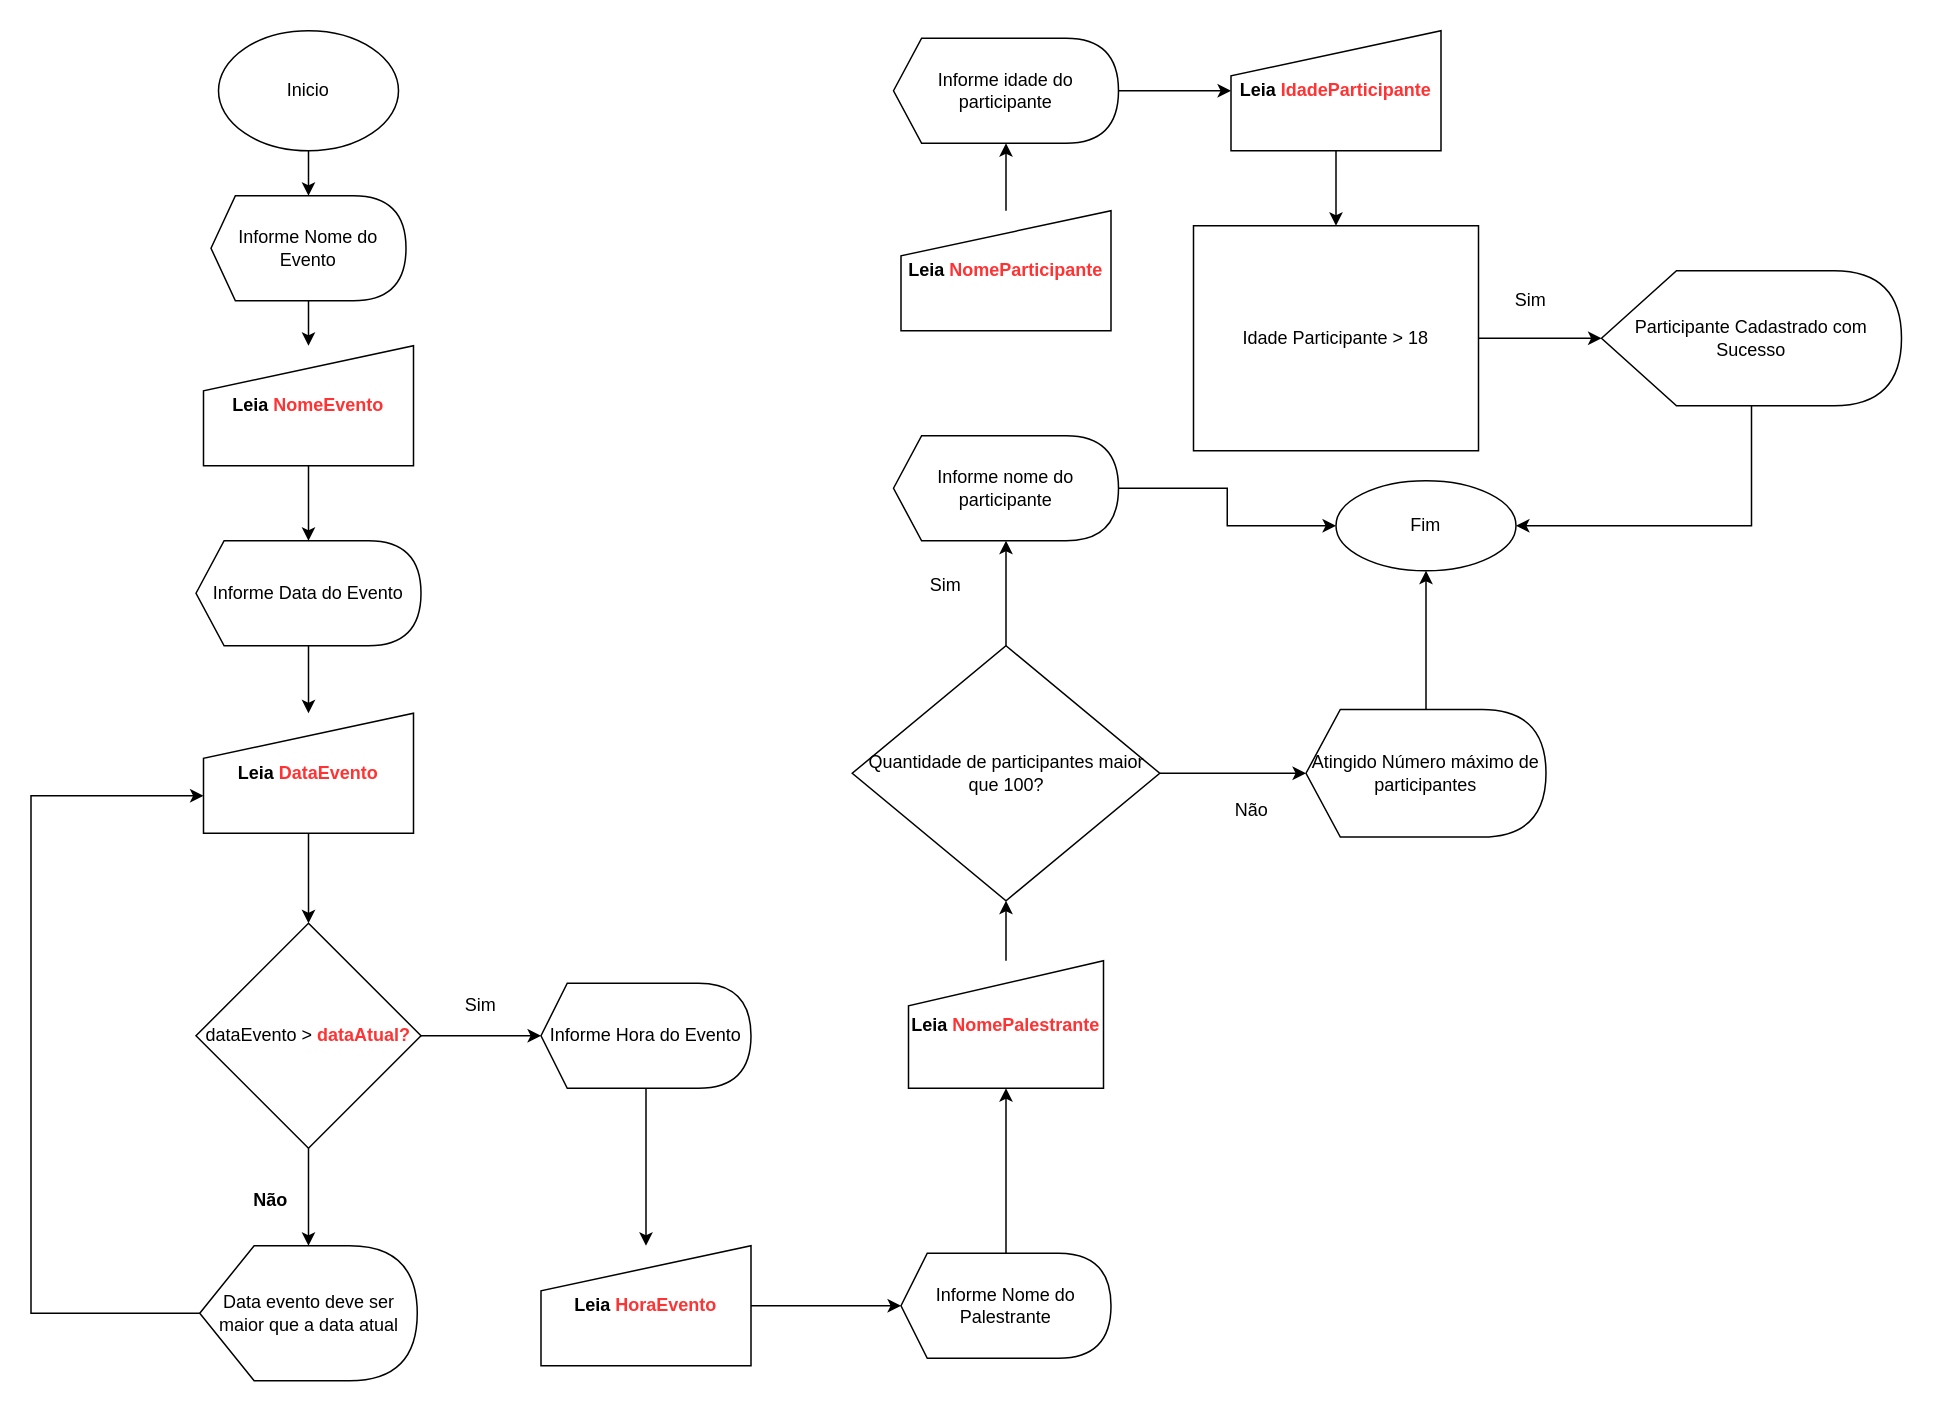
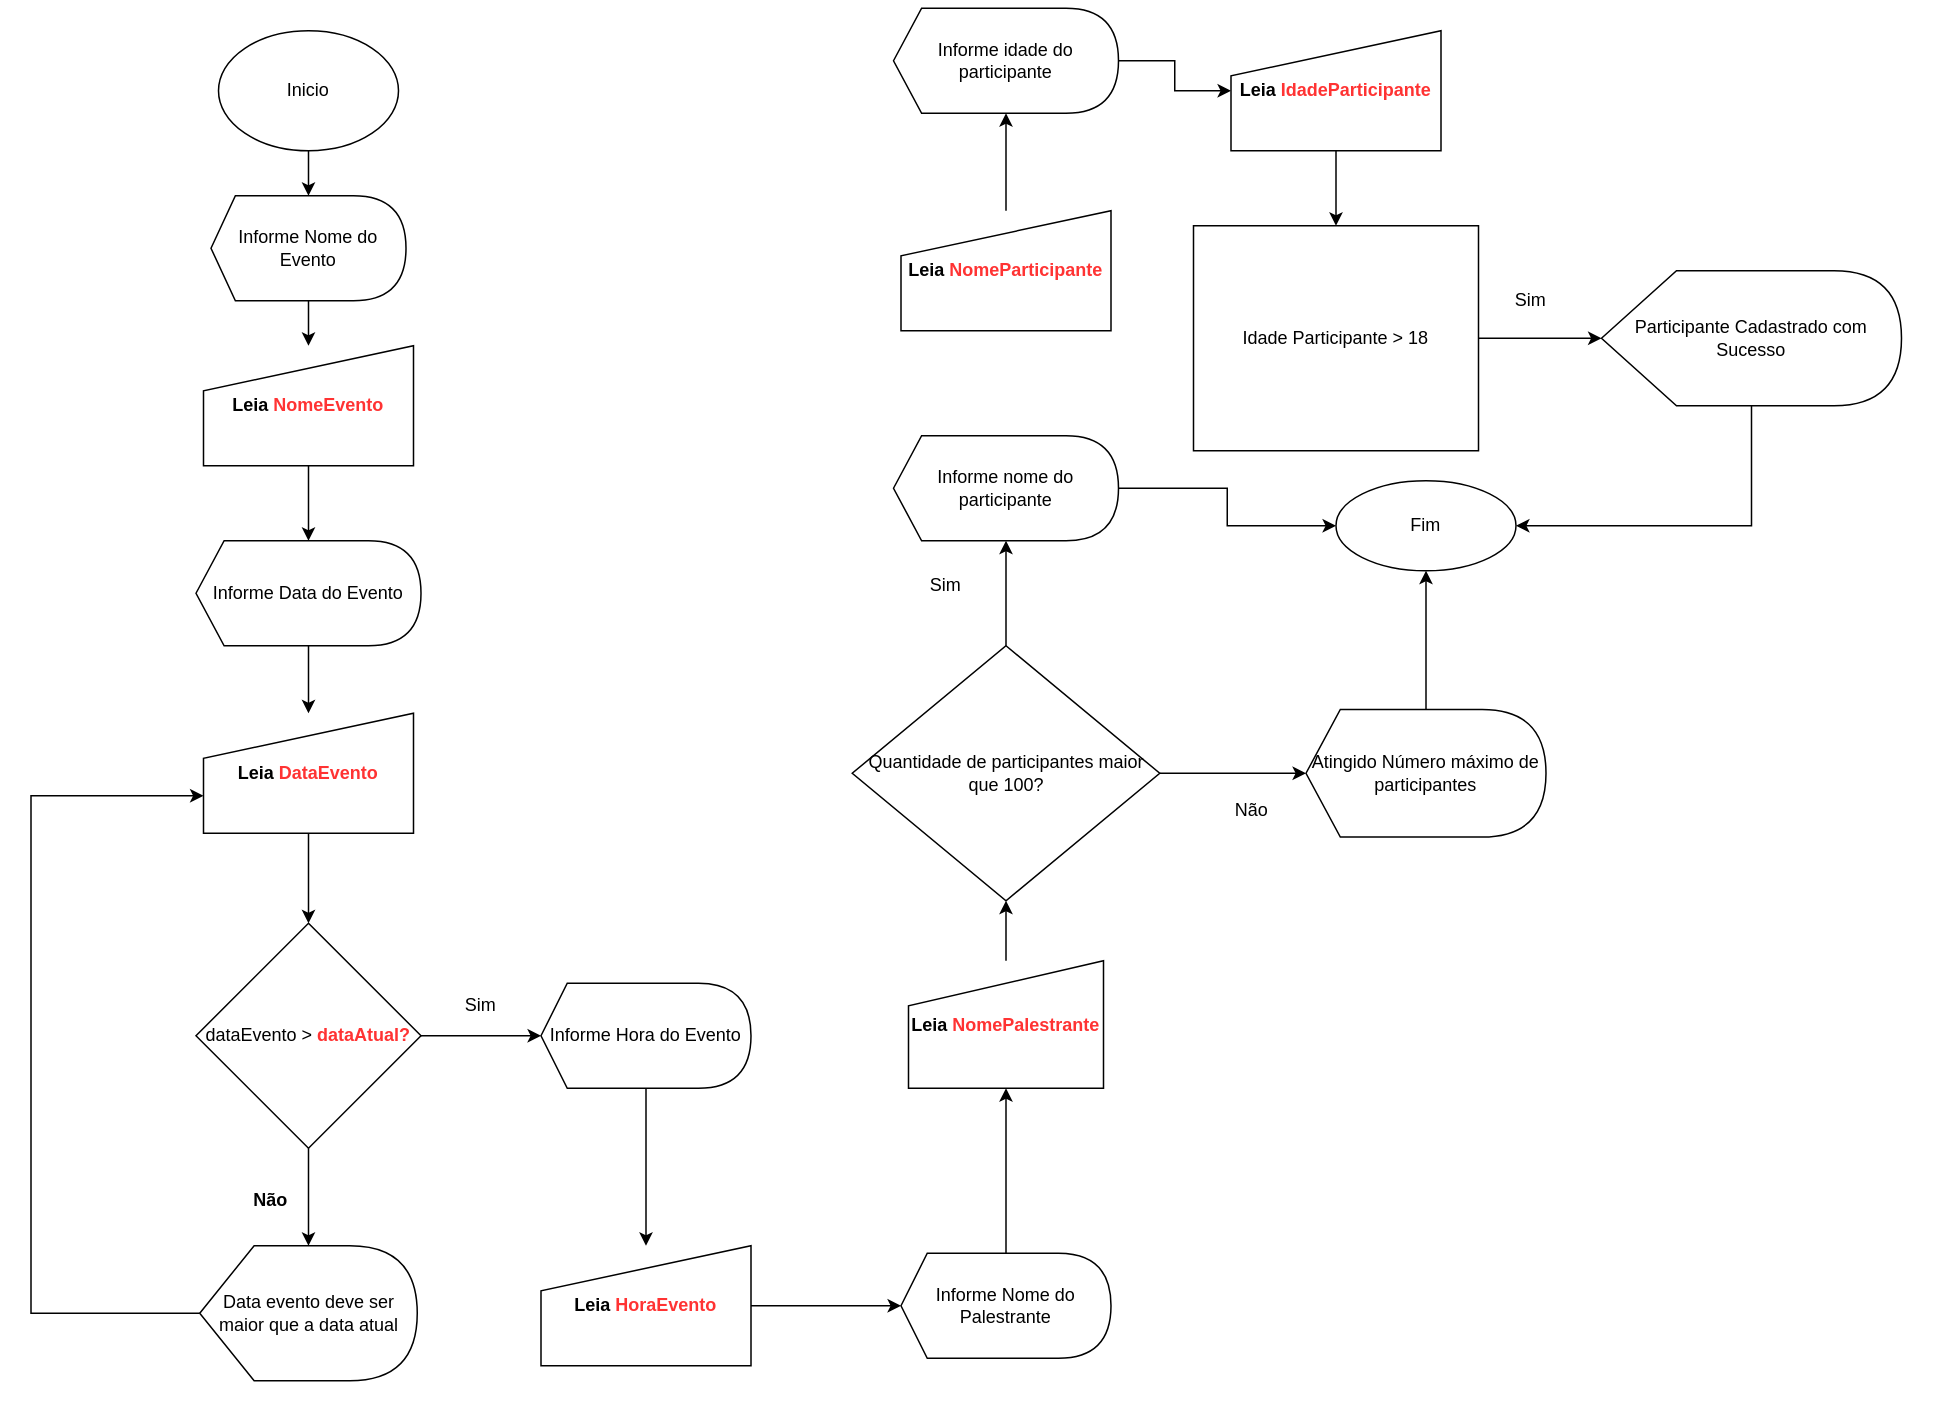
  <mxCell id="0" />
  <mxCell id="1" parent="0" />
  <mxCell id="2" value="" style="edgeStyle=orthogonalEdgeStyle;rounded=0;orthogonalLoop=1;jettySize=auto;html=1;" edge="1" parent="1" source="3" target="5"><mxGeometry relative="1" as="geometry" /></mxCell>
  <mxCell id="3" value="Inicio" style="ellipse;whiteSpace=wrap;html=1;" vertex="1" parent="1"><mxGeometry x="145" y="20" width="120" height="80" as="geometry" /></mxCell>
  <mxCell id="4" value="" style="edgeStyle=orthogonalEdgeStyle;rounded=0;orthogonalLoop=1;jettySize=auto;html=1;" edge="1" parent="1" source="5" target="7"><mxGeometry relative="1" as="geometry" /></mxCell>
  <mxCell id="5" value="Informe Nome do Evento" style="shape=display;whiteSpace=wrap;html=1;size=0.125;" vertex="1" parent="1"><mxGeometry x="140" y="130" width="130" height="70" as="geometry" /></mxCell>
  <mxCell id="6" value="" style="edgeStyle=orthogonalEdgeStyle;rounded=0;orthogonalLoop=1;jettySize=auto;html=1;" edge="1" parent="1" source="7" target="9"><mxGeometry relative="1" as="geometry" /></mxCell>
  <mxCell id="7" value="&lt;b&gt;Leia&amp;nbsp;&lt;font color=&quot;#ff3333&quot;&gt;NomeEvento&lt;/font&gt;&lt;/b&gt;" style="shape=manualInput;whiteSpace=wrap;html=1;" vertex="1" parent="1"><mxGeometry x="135" y="230" width="140" height="80" as="geometry" /></mxCell>
  <mxCell id="8" value="" style="edgeStyle=orthogonalEdgeStyle;rounded=0;orthogonalLoop=1;jettySize=auto;html=1;" edge="1" parent="1" source="9" target="11"><mxGeometry relative="1" as="geometry" /></mxCell>
  <mxCell id="9" value="Informe Data do Evento" style="shape=display;whiteSpace=wrap;html=1;size=0.125;" vertex="1" parent="1"><mxGeometry x="130" y="360" width="150" height="70" as="geometry" /></mxCell>
  <mxCell id="10" value="" style="edgeStyle=orthogonalEdgeStyle;rounded=0;orthogonalLoop=1;jettySize=auto;html=1;" edge="1" parent="1" source="11" target="14"><mxGeometry relative="1" as="geometry" /></mxCell>
  <mxCell id="11" value="&lt;b&gt;Leia &lt;font color=&quot;#ff3333&quot;&gt;DataEvento&lt;/font&gt;&lt;/b&gt;" style="shape=manualInput;whiteSpace=wrap;html=1;" vertex="1" parent="1"><mxGeometry x="135" y="475" width="140" height="80" as="geometry" /></mxCell>
  <mxCell id="12" value="" style="edgeStyle=orthogonalEdgeStyle;rounded=0;orthogonalLoop=1;jettySize=auto;html=1;" edge="1" parent="1" source="14" target="16"><mxGeometry relative="1" as="geometry" /></mxCell>
  <mxCell id="13" value="" style="edgeStyle=orthogonalEdgeStyle;rounded=0;orthogonalLoop=1;jettySize=auto;html=1;" edge="1" parent="1" source="14" target="20"><mxGeometry relative="1" as="geometry" /></mxCell>
  <mxCell id="14" value="dataEvento &amp;gt; &lt;font color=&quot;#ff3333&quot;&gt;&lt;b&gt;dataAtual?&lt;/b&gt;&lt;/font&gt;" style="rhombus;whiteSpace=wrap;html=1;" vertex="1" parent="1"><mxGeometry x="130" y="615" width="150" height="150" as="geometry" /></mxCell>
  <mxCell id="15" style="edgeStyle=orthogonalEdgeStyle;rounded=0;orthogonalLoop=1;jettySize=auto;html=1;" edge="1" parent="1" source="16" target="11"><mxGeometry relative="1" as="geometry"><mxPoint x="20" y="510" as="targetPoint" /><Array as="points"><mxPoint x="20" y="875" /><mxPoint x="20" y="530" /></Array></mxGeometry></mxCell>
  <mxCell id="16" value="Data evento deve ser maior que a data atual" style="shape=display;whiteSpace=wrap;html=1;" vertex="1" parent="1"><mxGeometry x="132.5" y="830" width="145" height="90" as="geometry" /></mxCell>
  <mxCell id="17" value="Não" style="text;html=1;strokeColor=none;fillColor=none;align=center;verticalAlign=middle;whiteSpace=wrap;rounded=0;fontStyle=1" vertex="1" parent="1"><mxGeometry x="160" y="790" width="40" height="20" as="geometry" /></mxCell>
  <mxCell id="18" value="Sim" style="text;html=1;strokeColor=none;fillColor=none;align=center;verticalAlign=middle;whiteSpace=wrap;rounded=0;" vertex="1" parent="1"><mxGeometry x="300" y="660" width="40" height="20" as="geometry" /></mxCell>
  <mxCell id="19" value="" style="edgeStyle=orthogonalEdgeStyle;rounded=0;orthogonalLoop=1;jettySize=auto;html=1;" edge="1" parent="1" source="20" target="22"><mxGeometry relative="1" as="geometry" /></mxCell>
  <mxCell id="20" value="Informe Hora do Evento" style="shape=display;whiteSpace=wrap;html=1;size=0.125;" vertex="1" parent="1"><mxGeometry x="360" y="655" width="140" height="70" as="geometry" /></mxCell>
  <mxCell id="21" value="" style="edgeStyle=orthogonalEdgeStyle;rounded=0;orthogonalLoop=1;jettySize=auto;html=1;" edge="1" parent="1" source="22" target="24"><mxGeometry relative="1" as="geometry" /></mxCell>
  <mxCell id="22" value="&lt;b&gt;Leia &lt;font color=&quot;#ff3333&quot;&gt;HoraEvento&lt;/font&gt;&lt;/b&gt;" style="shape=manualInput;whiteSpace=wrap;html=1;" vertex="1" parent="1"><mxGeometry x="360" y="830" width="140" height="80" as="geometry" /></mxCell>
  <mxCell id="23" value="" style="edgeStyle=orthogonalEdgeStyle;rounded=0;orthogonalLoop=1;jettySize=auto;html=1;" edge="1" parent="1" source="24" target="26"><mxGeometry relative="1" as="geometry" /></mxCell>
  <mxCell id="24" value="Informe Nome do Palestrante" style="shape=display;whiteSpace=wrap;html=1;size=0.125;" vertex="1" parent="1"><mxGeometry x="600" y="835" width="140" height="70" as="geometry" /></mxCell>
  <mxCell id="25" value="" style="edgeStyle=orthogonalEdgeStyle;rounded=0;orthogonalLoop=1;jettySize=auto;html=1;" edge="1" parent="1" source="26" target="29"><mxGeometry relative="1" as="geometry" /></mxCell>
  <mxCell id="26" value="&lt;b&gt;Leia &lt;font color=&quot;#ff3333&quot;&gt;NomePalestrante&lt;/font&gt;&lt;/b&gt;" style="shape=manualInput;whiteSpace=wrap;html=1;" vertex="1" parent="1"><mxGeometry x="605" y="640" width="130" height="85" as="geometry" /></mxCell>
  <mxCell id="27" value="" style="edgeStyle=orthogonalEdgeStyle;rounded=0;orthogonalLoop=1;jettySize=auto;html=1;" edge="1" parent="1" source="29" target="33"><mxGeometry relative="1" as="geometry" /></mxCell>
  <mxCell id="28" value="" style="edgeStyle=orthogonalEdgeStyle;rounded=0;orthogonalLoop=1;jettySize=auto;html=1;" edge="1" parent="1" source="29" target="46"><mxGeometry relative="1" as="geometry" /></mxCell>
  <mxCell id="29" value="Quantidade de participantes maior que 100?" style="rhombus;whiteSpace=wrap;html=1;" vertex="1" parent="1"><mxGeometry x="567.5" y="430" width="205" height="170" as="geometry" /></mxCell>
  <mxCell id="30" value="Sim" style="text;html=1;strokeColor=none;fillColor=none;align=center;verticalAlign=middle;whiteSpace=wrap;rounded=0;" vertex="1" parent="1"><mxGeometry x="610" y="380" width="40" height="20" as="geometry" /></mxCell>
  <mxCell id="31" value="Não" style="text;html=1;strokeColor=none;fillColor=none;align=center;verticalAlign=middle;whiteSpace=wrap;rounded=0;" vertex="1" parent="1"><mxGeometry x="814" y="530" width="40" height="20" as="geometry" /></mxCell>
  <mxCell id="32" value="" style="edgeStyle=orthogonalEdgeStyle;rounded=0;orthogonalLoop=1;jettySize=auto;html=1;" edge="1" parent="1" source="33" target="47"><mxGeometry relative="1" as="geometry" /></mxCell>
  <mxCell id="33" value="Informe nome do participante" style="shape=display;whiteSpace=wrap;html=1;size=0.125;" vertex="1" parent="1"><mxGeometry x="595" y="290" width="150" height="70" as="geometry" /></mxCell>
  <mxCell id="34" value="" style="edgeStyle=orthogonalEdgeStyle;rounded=0;orthogonalLoop=1;jettySize=auto;html=1;" edge="1" parent="1" source="35" target="37"><mxGeometry relative="1" as="geometry" /></mxCell>
  <mxCell id="35" value="&lt;b&gt;Leia&amp;nbsp;&lt;font color=&quot;#ff3333&quot;&gt;NomeParticipante&lt;/font&gt;&lt;/b&gt;" style="shape=manualInput;whiteSpace=wrap;html=1;" vertex="1" parent="1"><mxGeometry x="600" y="140" width="140" height="80" as="geometry" /></mxCell>
  <mxCell id="36" value="" style="edgeStyle=orthogonalEdgeStyle;rounded=0;orthogonalLoop=1;jettySize=auto;html=1;" edge="1" parent="1" source="37" target="39"><mxGeometry relative="1" as="geometry" /></mxCell>
- <mxCell id="37" value="Informe idade do participante" style="shape=display;whiteSpace=wrap;html=1;size=0.125;" vertex="1" parent="1"><mxGeometry x="595" y="25" width="150" height="70" as="geometry" /></mxCell>
+ <mxCell id="37" value="Informe idade do participante" style="shape=display;whiteSpace=wrap;html=1;size=0.125;" vertex="1" parent="1"><mxGeometry x="595" y="5" width="150" height="70" as="geometry" /></mxCell>
  <mxCell id="38" value="" style="edgeStyle=orthogonalEdgeStyle;rounded=0;orthogonalLoop=1;jettySize=auto;html=1;" edge="1" parent="1" source="39" target="41"><mxGeometry relative="1" as="geometry" /></mxCell>
  <mxCell id="39" value="&lt;b&gt;Leia &lt;font color=&quot;#ff3333&quot;&gt;IdadeParticipante&lt;/font&gt;&lt;/b&gt;" style="shape=manualInput;whiteSpace=wrap;html=1;" vertex="1" parent="1"><mxGeometry x="820" y="20" width="140" height="80" as="geometry" /></mxCell>
  <mxCell id="40" value="" style="edgeStyle=orthogonalEdgeStyle;rounded=0;orthogonalLoop=1;jettySize=auto;html=1;" edge="1" parent="1" source="41" target="44"><mxGeometry relative="1" as="geometry" /></mxCell>
  <mxCell id="41" value="Idade Participante &amp;gt; 18" style="whiteSpace=wrap;html=1;rounded=0;" vertex="1" parent="1"><mxGeometry x="795" y="150" width="190" height="150" as="geometry" /></mxCell>
  <mxCell id="42" value="Sim" style="text;html=1;strokeColor=none;fillColor=none;align=center;verticalAlign=middle;whiteSpace=wrap;rounded=0;" vertex="1" parent="1"><mxGeometry x="1000" y="190" width="40" height="20" as="geometry" /></mxCell>
  <mxCell id="43" style="edgeStyle=orthogonalEdgeStyle;rounded=0;orthogonalLoop=1;jettySize=auto;html=1;entryX=1;entryY=0.5;entryDx=0;entryDy=0;" edge="1" parent="1" source="44" target="47"><mxGeometry relative="1" as="geometry"><mxPoint x="1167" y="380" as="targetPoint" /><Array as="points"><mxPoint x="1167" y="350" /></Array></mxGeometry></mxCell>
  <mxCell id="44" value="Participante Cadastrado com Sucesso" style="shape=display;whiteSpace=wrap;html=1;" vertex="1" parent="1"><mxGeometry x="1067" y="180" width="200" height="90" as="geometry" /></mxCell>
  <mxCell id="45" value="" style="edgeStyle=orthogonalEdgeStyle;rounded=0;orthogonalLoop=1;jettySize=auto;html=1;" edge="1" parent="1" source="46" target="47"><mxGeometry relative="1" as="geometry" /></mxCell>
  <mxCell id="46" value="Atingido Número máximo de participantes" style="shape=display;whiteSpace=wrap;html=1;size=0.143;" vertex="1" parent="1"><mxGeometry x="870" y="472.5" width="160" height="85" as="geometry" /></mxCell>
  <mxCell id="47" value="Fim" style="ellipse;whiteSpace=wrap;html=1;" vertex="1" parent="1"><mxGeometry x="890" y="320" width="120" height="60" as="geometry" /></mxCell>
